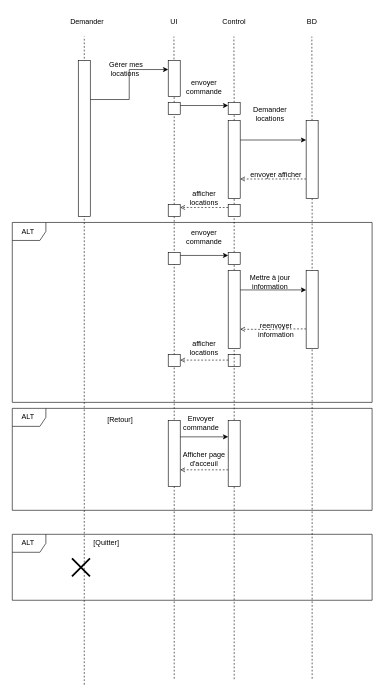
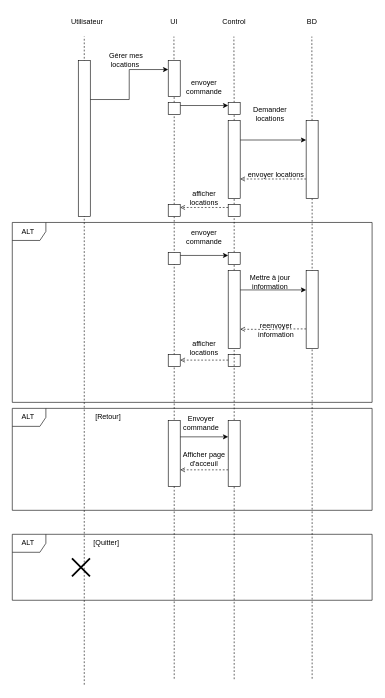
  <mxCell id="0" />
  <mxCell id="1" parent="0" />
- <mxCell id="2" value="Demander" style="text;html=1;align=center;verticalAlign=middle;whiteSpace=wrap;rounded=0;" parent="1" vertex="1"><mxGeometry x="100" y="20" width="90" height="30" as="geometry" /></mxCell>
+ <mxCell id="2" value="Utilisateur" style="text;html=1;align=center;verticalAlign=middle;whiteSpace=wrap;rounded=0;" parent="1" vertex="1"><mxGeometry x="100" y="20" width="90" height="30" as="geometry" /></mxCell>
  <mxCell id="3" value="UI" style="text;html=1;align=center;verticalAlign=middle;whiteSpace=wrap;rounded=0;" parent="1" vertex="1"><mxGeometry x="260" y="20" width="60" height="30" as="geometry" /></mxCell>
  <mxCell id="4" value="Control" style="text;html=1;align=center;verticalAlign=middle;whiteSpace=wrap;rounded=0;" parent="1" vertex="1"><mxGeometry x="360" y="20" width="60" height="30" as="geometry" /></mxCell>
  <mxCell id="5" value="BD" style="text;html=1;align=center;verticalAlign=middle;whiteSpace=wrap;rounded=0;" parent="1" vertex="1"><mxGeometry x="490" y="20" width="60" height="30" as="geometry" /></mxCell>
  <mxCell id="6" value="" style="endArrow=none;dashed=1;html=1;rounded=0;" parent="1" edge="1"><mxGeometry width="50" height="50" relative="1" as="geometry"><mxPoint x="140" y="1140.8" as="sourcePoint" /><mxPoint x="140" y="60" as="targetPoint" /></mxGeometry></mxCell>
  <mxCell id="7" value="" style="endArrow=none;dashed=1;html=1;rounded=0;" parent="1" source="16" edge="1"><mxGeometry width="50" height="50" relative="1" as="geometry"><mxPoint x="290" y="1130.8" as="sourcePoint" /><mxPoint x="289.5" y="60" as="targetPoint" /></mxGeometry></mxCell>
  <mxCell id="8" value="" style="endArrow=none;dashed=1;html=1;rounded=0;" parent="1" source="18" edge="1"><mxGeometry width="50" height="50" relative="1" as="geometry"><mxPoint x="390" y="1131.6" as="sourcePoint" /><mxPoint x="389.5" y="60" as="targetPoint" /></mxGeometry></mxCell>
  <mxCell id="9" value="" style="endArrow=none;dashed=1;html=1;rounded=0;" parent="1" source="25" edge="1"><mxGeometry width="50" height="50" relative="1" as="geometry"><mxPoint x="520" y="1130.8" as="sourcePoint" /><mxPoint x="519.5" y="60" as="targetPoint" /></mxGeometry></mxCell>
  <mxCell id="10" style="edgeStyle=orthogonalEdgeStyle;rounded=0;orthogonalLoop=1;jettySize=auto;html=1;exitX=1;exitY=0.25;exitDx=0;exitDy=0;entryX=0;entryY=0.25;entryDx=0;entryDy=0;" parent="1" source="11" target="12" edge="1"><mxGeometry relative="1" as="geometry" /></mxCell>
  <mxCell id="11" value="" style="rounded=0;whiteSpace=wrap;html=1;" parent="1" vertex="1"><mxGeometry x="130" y="100" width="20" height="260" as="geometry" /></mxCell>
  <mxCell id="12" value="" style="rounded=0;whiteSpace=wrap;html=1;" parent="1" vertex="1"><mxGeometry x="280" y="100" width="20" height="60" as="geometry" /></mxCell>
- <mxCell id="13" value="Gérer mes locations&amp;nbsp;" style="text;html=1;align=center;verticalAlign=middle;whiteSpace=wrap;rounded=0;" parent="1" vertex="1"><mxGeometry x="160" y="80" width="100" height="70" as="geometry" /></mxCell>
+ <mxCell id="13" value="Gérer mes locations&amp;nbsp;" style="text;html=1;align=center;verticalAlign=middle;whiteSpace=wrap;rounded=0;" parent="1" vertex="1"><mxGeometry x="160" y="65" width="100" height="70" as="geometry" /></mxCell>
  <mxCell id="14" value="" style="endArrow=none;dashed=1;html=1;rounded=0;" parent="1" source="31" target="16" edge="1"><mxGeometry width="50" height="50" relative="1" as="geometry"><mxPoint x="290" y="1130.8" as="sourcePoint" /><mxPoint x="289.5" y="60" as="targetPoint" /></mxGeometry></mxCell>
  <mxCell id="15" style="edgeStyle=orthogonalEdgeStyle;rounded=0;orthogonalLoop=1;jettySize=auto;html=1;exitX=1;exitY=0.25;exitDx=0;exitDy=0;entryX=0;entryY=0.25;entryDx=0;entryDy=0;" parent="1" source="16" target="18" edge="1"><mxGeometry relative="1" as="geometry" /></mxCell>
  <mxCell id="16" value="" style="rounded=0;whiteSpace=wrap;html=1;" parent="1" vertex="1"><mxGeometry x="280" y="170" width="20" height="20" as="geometry" /></mxCell>
  <mxCell id="17" value="" style="endArrow=none;dashed=1;html=1;rounded=0;" parent="1" source="22" target="18" edge="1"><mxGeometry width="50" height="50" relative="1" as="geometry"><mxPoint x="390" y="1131.6" as="sourcePoint" /><mxPoint x="389.5" y="60" as="targetPoint" /></mxGeometry></mxCell>
  <mxCell id="18" value="" style="rounded=0;whiteSpace=wrap;html=1;" parent="1" vertex="1"><mxGeometry x="380" y="170" width="20" height="20" as="geometry" /></mxCell>
  <mxCell id="19" value="envoyer commande" style="text;html=1;align=center;verticalAlign=middle;whiteSpace=wrap;rounded=0;" parent="1" vertex="1"><mxGeometry x="300" y="120" width="80" height="50" as="geometry" /></mxCell>
  <mxCell id="20" value="" style="endArrow=none;dashed=1;html=1;rounded=0;" parent="1" source="29" target="22" edge="1"><mxGeometry width="50" height="50" relative="1" as="geometry"><mxPoint x="390" y="1131.6" as="sourcePoint" /><mxPoint x="390" y="190" as="targetPoint" /></mxGeometry></mxCell>
  <mxCell id="21" style="edgeStyle=orthogonalEdgeStyle;rounded=0;orthogonalLoop=1;jettySize=auto;html=1;exitX=1;exitY=0.25;exitDx=0;exitDy=0;entryX=0;entryY=0.25;entryDx=0;entryDy=0;" parent="1" source="22" target="25" edge="1"><mxGeometry relative="1" as="geometry" /></mxCell>
  <mxCell id="22" value="" style="rounded=0;whiteSpace=wrap;html=1;" parent="1" vertex="1"><mxGeometry x="380" y="200" width="20" height="130" as="geometry" /></mxCell>
  <mxCell id="23" value="" style="endArrow=none;dashed=1;html=1;rounded=0;" parent="1" target="25" edge="1"><mxGeometry width="50" height="50" relative="1" as="geometry"><mxPoint x="520" y="1130.8" as="sourcePoint" /><mxPoint x="519.5" y="60" as="targetPoint" /></mxGeometry></mxCell>
  <mxCell id="24" style="edgeStyle=orthogonalEdgeStyle;rounded=0;orthogonalLoop=1;jettySize=auto;html=1;exitX=0;exitY=0.75;exitDx=0;exitDy=0;entryX=1;entryY=0.75;entryDx=0;entryDy=0;dashed=1;endArrow=open;endFill=0;" parent="1" source="25" target="22" edge="1"><mxGeometry relative="1" as="geometry" /></mxCell>
  <mxCell id="25" value="" style="rounded=0;whiteSpace=wrap;html=1;" parent="1" vertex="1"><mxGeometry x="510" y="200" width="20" height="130" as="geometry" /></mxCell>
  <mxCell id="26" value="Demander locations" style="text;html=1;align=center;verticalAlign=middle;whiteSpace=wrap;rounded=0;" parent="1" vertex="1"><mxGeometry x="410" y="165" width="80" height="50" as="geometry" /></mxCell>
- <mxCell id="27" value="envoyer afficher" style="text;html=1;align=center;verticalAlign=middle;whiteSpace=wrap;rounded=0;" parent="1" vertex="1"><mxGeometry x="410" y="260" width="100" height="60" as="geometry" /></mxCell>
+ <mxCell id="27" value="envoyer locations" style="text;html=1;align=center;verticalAlign=middle;whiteSpace=wrap;rounded=0;" parent="1" vertex="1"><mxGeometry x="410" y="260" width="100" height="60" as="geometry" /></mxCell>
  <mxCell id="28" value="" style="endArrow=none;dashed=1;html=1;rounded=0;" parent="1" source="47" target="29" edge="1"><mxGeometry width="50" height="50" relative="1" as="geometry"><mxPoint x="390" y="1131.6" as="sourcePoint" /><mxPoint x="390" y="330" as="targetPoint" /></mxGeometry></mxCell>
  <mxCell id="29" value="" style="rounded=0;whiteSpace=wrap;html=1;" parent="1" vertex="1"><mxGeometry x="380" y="340" width="20" height="20" as="geometry" /></mxCell>
  <mxCell id="30" value="" style="endArrow=none;dashed=1;html=1;rounded=0;" parent="1" target="31" edge="1"><mxGeometry width="50" height="50" relative="1" as="geometry"><mxPoint x="290" y="1130.8" as="sourcePoint" /><mxPoint x="290" y="190" as="targetPoint" /></mxGeometry></mxCell>
  <mxCell id="31" value="" style="rounded=0;whiteSpace=wrap;html=1;" parent="1" vertex="1"><mxGeometry x="280" y="340" width="20" height="20" as="geometry" /></mxCell>
  <mxCell id="32" style="edgeStyle=orthogonalEdgeStyle;rounded=0;orthogonalLoop=1;jettySize=auto;html=1;exitX=0;exitY=0.25;exitDx=0;exitDy=0;entryX=1;entryY=0.25;entryDx=0;entryDy=0;dashed=1;endArrow=open;endFill=0;" parent="1" source="29" target="31" edge="1"><mxGeometry relative="1" as="geometry"><mxPoint x="390" y="358" as="sourcePoint" /><mxPoint x="280" y="358" as="targetPoint" /></mxGeometry></mxCell>
  <mxCell id="33" value="afficher locations" style="text;html=1;align=center;verticalAlign=middle;whiteSpace=wrap;rounded=0;" parent="1" vertex="1"><mxGeometry x="300" y="300" width="80" height="60" as="geometry" /></mxCell>
  <mxCell id="34" value="ALT&amp;nbsp;" style="shape=umlFrame;whiteSpace=wrap;html=1;pointerEvents=0;width=56;height=30;" parent="1" vertex="1"><mxGeometry x="20" y="370" width="600" height="300" as="geometry" /></mxCell>
  <mxCell id="35" style="edgeStyle=orthogonalEdgeStyle;rounded=0;orthogonalLoop=1;jettySize=auto;html=1;exitX=1;exitY=0.25;exitDx=0;exitDy=0;entryX=0;entryY=0.25;entryDx=0;entryDy=0;" parent="1" source="36" target="37" edge="1"><mxGeometry relative="1" as="geometry" /></mxCell>
  <mxCell id="36" value="" style="rounded=0;whiteSpace=wrap;html=1;" parent="1" vertex="1"><mxGeometry x="280" y="420" width="20" height="20" as="geometry" /></mxCell>
  <mxCell id="37" value="" style="rounded=0;whiteSpace=wrap;html=1;" parent="1" vertex="1"><mxGeometry x="380" y="420" width="20" height="20" as="geometry" /></mxCell>
  <mxCell id="38" value="envoyer commande" style="text;html=1;align=center;verticalAlign=middle;whiteSpace=wrap;rounded=0;" parent="1" vertex="1"><mxGeometry x="300" y="370" width="80" height="50" as="geometry" /></mxCell>
  <mxCell id="39" style="edgeStyle=orthogonalEdgeStyle;rounded=0;orthogonalLoop=1;jettySize=auto;html=1;exitX=1;exitY=0.25;exitDx=0;exitDy=0;entryX=0;entryY=0.25;entryDx=0;entryDy=0;" parent="1" source="47" target="41" edge="1"><mxGeometry relative="1" as="geometry"><mxPoint x="400" y="483" as="sourcePoint" /></mxGeometry></mxCell>
  <mxCell id="40" style="edgeStyle=orthogonalEdgeStyle;rounded=0;orthogonalLoop=1;jettySize=auto;html=1;exitX=0;exitY=0.75;exitDx=0;exitDy=0;entryX=1;entryY=0.75;entryDx=0;entryDy=0;dashed=1;endArrow=open;endFill=0;" parent="1" source="41" edge="1"><mxGeometry relative="1" as="geometry"><mxPoint x="400" y="548" as="targetPoint" /></mxGeometry></mxCell>
  <mxCell id="41" value="" style="rounded=0;whiteSpace=wrap;html=1;" parent="1" vertex="1"><mxGeometry x="510" y="450" width="20" height="130" as="geometry" /></mxCell>
  <mxCell id="42" value="reenvoyer information" style="text;html=1;align=center;verticalAlign=middle;whiteSpace=wrap;rounded=0;" parent="1" vertex="1"><mxGeometry x="410" y="510" width="100" height="80" as="geometry" /></mxCell>
  <mxCell id="43" value="" style="rounded=0;whiteSpace=wrap;html=1;" parent="1" vertex="1"><mxGeometry x="380" y="590" width="20" height="20" as="geometry" /></mxCell>
  <mxCell id="44" value="" style="rounded=0;whiteSpace=wrap;html=1;" parent="1" vertex="1"><mxGeometry x="280" y="590" width="20" height="20" as="geometry" /></mxCell>
  <mxCell id="45" value="afficher locations" style="text;html=1;align=center;verticalAlign=middle;whiteSpace=wrap;rounded=0;" parent="1" vertex="1"><mxGeometry x="300" y="550" width="80" height="60" as="geometry" /></mxCell>
  <mxCell id="46" value="" style="endArrow=none;dashed=1;html=1;rounded=0;" parent="1" target="47" edge="1"><mxGeometry width="50" height="50" relative="1" as="geometry"><mxPoint x="390" y="1131.6" as="sourcePoint" /><mxPoint x="390" y="360" as="targetPoint" /></mxGeometry></mxCell>
  <mxCell id="47" value="" style="rounded=0;whiteSpace=wrap;html=1;" parent="1" vertex="1"><mxGeometry x="380" y="450" width="20" height="130" as="geometry" /></mxCell>
  <mxCell id="48" style="edgeStyle=orthogonalEdgeStyle;rounded=0;orthogonalLoop=1;jettySize=auto;html=1;exitX=0;exitY=0.25;exitDx=0;exitDy=0;entryX=1;entryY=0.25;entryDx=0;entryDy=0;dashed=1;endArrow=open;endFill=0;" parent="1" edge="1"><mxGeometry relative="1" as="geometry"><mxPoint x="380" y="599.5" as="sourcePoint" /><mxPoint x="300" y="599.5" as="targetPoint" /></mxGeometry></mxCell>
  <mxCell id="49" value="Mettre à jour information" style="text;html=1;align=center;verticalAlign=middle;whiteSpace=wrap;rounded=0;" parent="1" vertex="1"><mxGeometry x="400" y="430" width="100" height="80" as="geometry" /></mxCell>
  <mxCell id="50" value="ALT&amp;nbsp;" style="shape=umlFrame;whiteSpace=wrap;html=1;pointerEvents=0;width=56;height=30;" vertex="1" parent="1"><mxGeometry x="20" y="680" width="600" height="170" as="geometry" /></mxCell>
- <mxCell id="51" value="[Retour]" style="text;html=1;align=center;verticalAlign=middle;whiteSpace=wrap;rounded=0;" vertex="1" parent="1"><mxGeometry x="170" y="685" width="60" height="30" as="geometry" /></mxCell>
+ <mxCell id="51" value="[Retour]" style="text;html=1;align=center;verticalAlign=middle;whiteSpace=wrap;rounded=0;" vertex="1" parent="1"><mxGeometry x="150" y="680" width="60" height="30" as="geometry" /></mxCell>
  <mxCell id="52" style="edgeStyle=orthogonalEdgeStyle;rounded=0;orthogonalLoop=1;jettySize=auto;html=1;exitX=1;exitY=0.25;exitDx=0;exitDy=0;entryX=0;entryY=0.25;entryDx=0;entryDy=0;" edge="1" parent="1" source="53" target="55"><mxGeometry relative="1" as="geometry" /></mxCell>
  <mxCell id="53" value="" style="rounded=0;whiteSpace=wrap;html=1;" vertex="1" parent="1"><mxGeometry x="280" y="700" width="20" height="110" as="geometry" /></mxCell>
  <mxCell id="54" style="edgeStyle=orthogonalEdgeStyle;rounded=0;orthogonalLoop=1;jettySize=auto;html=1;exitX=0;exitY=0.75;exitDx=0;exitDy=0;entryX=1;entryY=0.75;entryDx=0;entryDy=0;dashed=1;endArrow=open;endFill=0;" edge="1" parent="1" source="55" target="53"><mxGeometry relative="1" as="geometry" /></mxCell>
  <mxCell id="55" value="" style="rounded=0;whiteSpace=wrap;html=1;" vertex="1" parent="1"><mxGeometry x="380" y="700" width="20" height="110" as="geometry" /></mxCell>
  <mxCell id="56" value="Envoyer commande" style="text;html=1;align=center;verticalAlign=middle;whiteSpace=wrap;rounded=0;" vertex="1" parent="1"><mxGeometry x="305" y="690" width="60" height="30" as="geometry" /></mxCell>
  <mxCell id="57" value="Afficher page d'acceuil" style="text;html=1;align=center;verticalAlign=middle;whiteSpace=wrap;rounded=0;" vertex="1" parent="1"><mxGeometry x="290" y="750" width="100" height="30" as="geometry" /></mxCell>
  <mxCell id="58" value="ALT&amp;nbsp;" style="shape=umlFrame;whiteSpace=wrap;html=1;pointerEvents=0;width=56;height=30;" vertex="1" parent="1"><mxGeometry x="20" y="890" width="600" height="110" as="geometry" /></mxCell>
  <mxCell id="59" value="[Quitter]" style="text;html=1;align=center;verticalAlign=middle;whiteSpace=wrap;rounded=0;" vertex="1" parent="1"><mxGeometry x="132" y="890" width="90" height="30" as="geometry" /></mxCell>
  <mxCell id="60" value="" style="shape=umlDestroy;whiteSpace=wrap;html=1;strokeWidth=3;targetShapes=umlLifeline;" vertex="1" parent="1"><mxGeometry x="119.5" y="930" width="30" height="30" as="geometry" /></mxCell>
